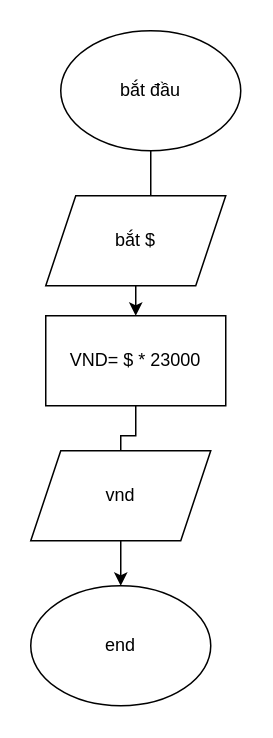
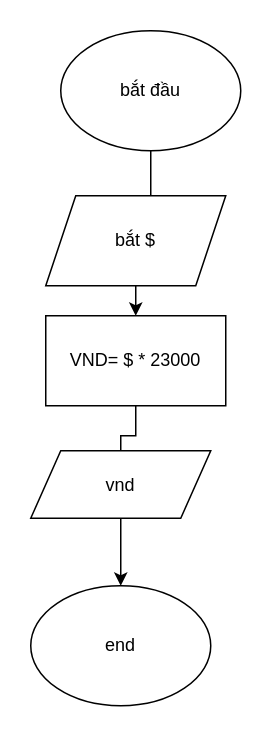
  <mxCell id="0" />
  <mxCell id="1" parent="0" />
  <mxCell id="2" value="" style="edgeStyle=orthogonalEdgeStyle;rounded=0;orthogonalLoop=1;jettySize=auto;html=1;" edge="1" parent="1" source="3" target="6"><mxGeometry relative="1" as="geometry" /></mxCell>
  <mxCell id="3" value="bắt đầu&lt;br&gt;" style="ellipse;whiteSpace=wrap;html=1;" vertex="1" parent="1"><mxGeometry x="40" y="20" width="120" height="80" as="geometry" /></mxCell>
  <mxCell id="4" value="bắt $" style="shape=parallelogram;perimeter=parallelogramPerimeter;whiteSpace=wrap;html=1;fixedSize=1;" vertex="1" parent="1"><mxGeometry x="30" y="130" width="120" height="60" as="geometry" /></mxCell>
  <mxCell id="5" value="" style="edgeStyle=orthogonalEdgeStyle;rounded=0;orthogonalLoop=1;jettySize=auto;html=1;endArrow=none;" edge="1" parent="1" source="6" target="8"><mxGeometry relative="1" as="geometry" /></mxCell>
  <mxCell id="6" value="VND= $ * 23000" style="rounded=0;whiteSpace=wrap;html=1;" vertex="1" parent="1"><mxGeometry x="30" y="210" width="120" height="60" as="geometry" /></mxCell>
  <mxCell id="7" value="" style="edgeStyle=orthogonalEdgeStyle;rounded=0;orthogonalLoop=1;jettySize=auto;html=1;" edge="1" parent="1" source="8" target="9"><mxGeometry relative="1" as="geometry" /></mxCell>
- <mxCell id="8" value="vnd" style="shape=parallelogram;perimeter=parallelogramPerimeter;whiteSpace=wrap;html=1;fixedSize=1;" vertex="1" parent="1"><mxGeometry x="20" y="300" width="120" height="60" as="geometry" /></mxCell>
+ <mxCell id="8" value="vnd" style="shape=parallelogram;perimeter=parallelogramPerimeter;whiteSpace=wrap;html=1;fixedSize=1;" vertex="1" parent="1"><mxGeometry x="20" y="300" width="120" height="45" as="geometry" /></mxCell>
  <mxCell id="9" value="end&lt;br&gt;" style="ellipse;whiteSpace=wrap;html=1;" vertex="1" parent="1"><mxGeometry x="20" y="390" width="120" height="80" as="geometry" /></mxCell>
